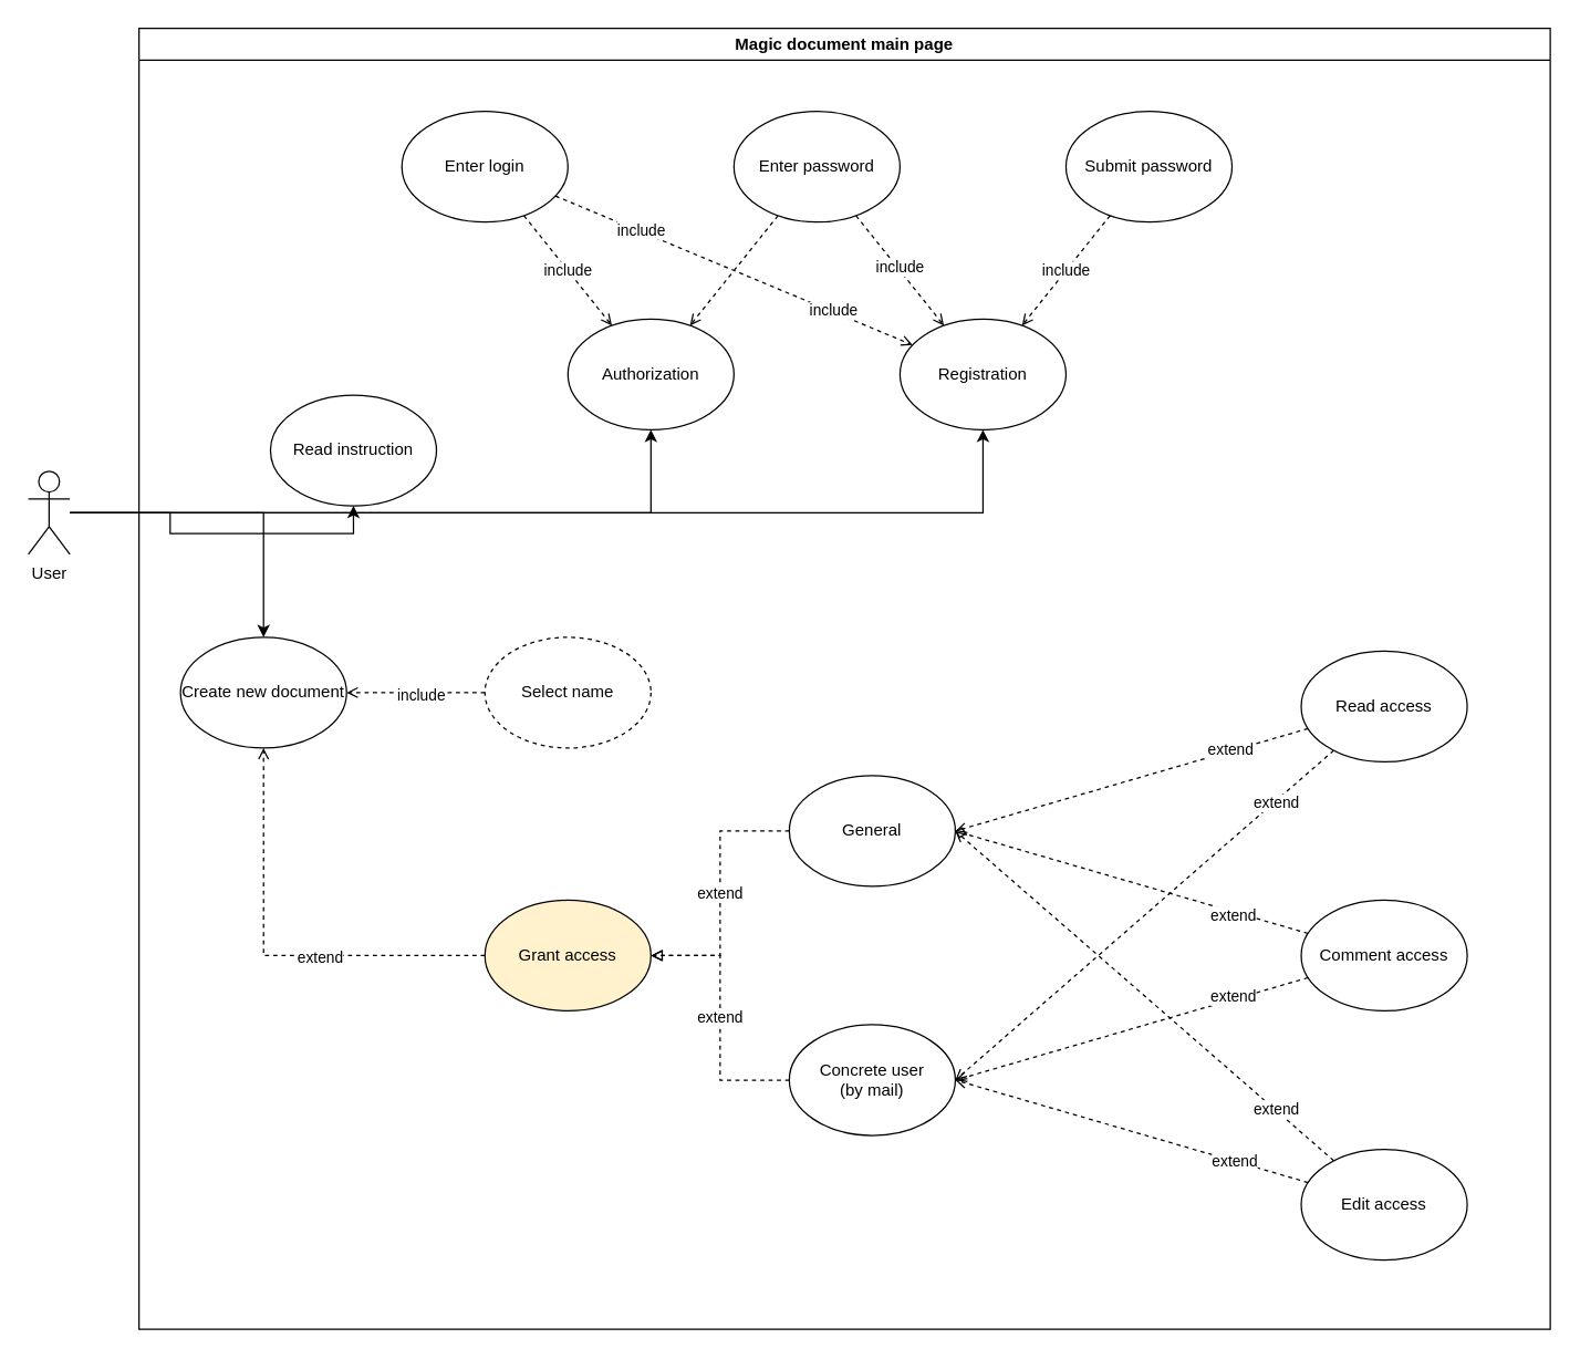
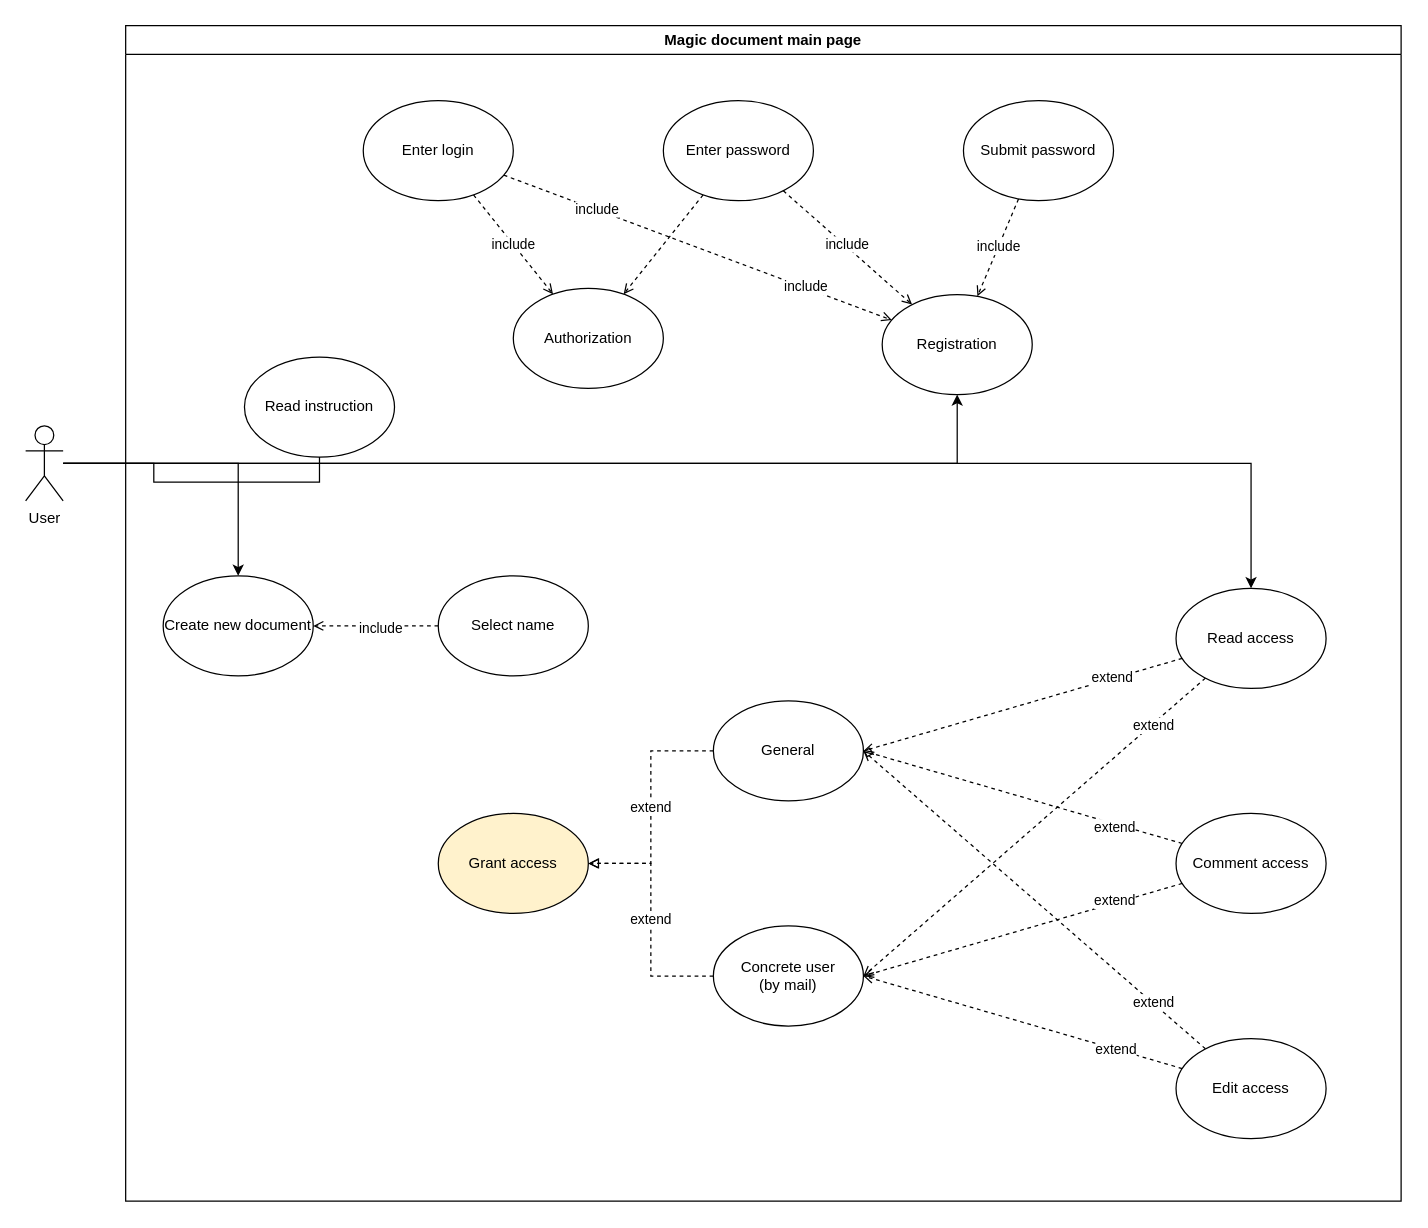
  <mxCell id="0" />
  <mxCell id="1" parent="0" />
  <mxCell id="2" style="edgeStyle=orthogonalEdgeStyle;rounded=0;orthogonalLoop=1;jettySize=auto;html=1;" edge="1" parent="1" source="6" target="8"><mxGeometry relative="1" as="geometry" /></mxCell>
- <mxCell id="3" style="edgeStyle=orthogonalEdgeStyle;rounded=0;orthogonalLoop=1;jettySize=auto;html=1;entryX=0.5;entryY=1;entryDx=0;entryDy=0;" edge="1" parent="1" source="6" target="13"><mxGeometry relative="1" as="geometry" /></mxCell>
+ <mxCell id="3" style="edgeStyle=orthogonalEdgeStyle;rounded=0;orthogonalLoop=1;jettySize=auto;html=1;" edge="1" parent="1" source="6" target="35"><mxGeometry relative="1" as="geometry" /></mxCell>
  <mxCell id="4" style="edgeStyle=orthogonalEdgeStyle;rounded=0;orthogonalLoop=1;jettySize=auto;html=1;entryX=0.5;entryY=1;entryDx=0;entryDy=0;" edge="1" parent="1" source="6" target="12"><mxGeometry relative="1" as="geometry" /></mxCell>
- <mxCell id="5" style="edgeStyle=orthogonalEdgeStyle;rounded=0;orthogonalLoop=1;jettySize=auto;html=1;entryX=0.5;entryY=1;entryDx=0;entryDy=0;" edge="1" parent="1" source="6" target="47"><mxGeometry relative="1" as="geometry" /></mxCell>
+ <mxCell id="5" style="edgeStyle=orthogonalEdgeStyle;rounded=0;orthogonalLoop=1;jettySize=auto;html=1;entryX=0.5;entryY=1;entryDx=0;entryDy=0;endArrow=none;" edge="1" parent="1" source="6" target="47"><mxGeometry relative="1" as="geometry" /></mxCell>
  <mxCell id="6" value="User" style="shape=umlActor;verticalLabelPosition=bottom;verticalAlign=top;html=1;outlineConnect=0;" vertex="1" parent="1"><mxGeometry x="20" y="340" width="30" height="60" as="geometry" /></mxCell>
  <mxCell id="7" value="Magic document main page" style="swimlane;whiteSpace=wrap;html=1;" vertex="1" parent="1"><mxGeometry x="100" y="20" width="1020" height="940" as="geometry" /></mxCell>
  <mxCell id="8" value="Create new document" style="ellipse;whiteSpace=wrap;html=1;" vertex="1" parent="7"><mxGeometry x="30" y="440" width="120" height="80" as="geometry" /></mxCell>
  <mxCell id="9" style="edgeStyle=orthogonalEdgeStyle;rounded=0;orthogonalLoop=1;jettySize=auto;html=1;dashed=1;endArrow=open;endFill=0;entryX=1;entryY=0.5;entryDx=0;entryDy=0;" edge="1" parent="7" source="11" target="8"><mxGeometry relative="1" as="geometry"><mxPoint x="90" y="530" as="targetPoint" /></mxGeometry></mxCell>
  <mxCell id="10" value="include" style="edgeLabel;html=1;align=center;verticalAlign=middle;resizable=0;points=[];" vertex="1" connectable="0" parent="9"><mxGeometry x="-0.063" y="1" relative="1" as="geometry"><mxPoint as="offset" /></mxGeometry></mxCell>
- <mxCell id="11" value="Select name" style="ellipse;whiteSpace=wrap;html=1;dashed=1;" vertex="1" parent="7"><mxGeometry x="250" y="440" width="120" height="80" as="geometry" /></mxCell>
- <mxCell id="12" value="Registration" style="ellipse;whiteSpace=wrap;html=1;" vertex="1" parent="7"><mxGeometry x="550" y="210" width="120" height="80" as="geometry" /></mxCell>
+ <mxCell id="11" value="Select name" style="ellipse;whiteSpace=wrap;html=1;" vertex="1" parent="7"><mxGeometry x="250" y="440" width="120" height="80" as="geometry" /></mxCell>
+ <mxCell id="12" value="Registration" style="ellipse;whiteSpace=wrap;html=1;" vertex="1" parent="7"><mxGeometry x="605" y="215" width="120" height="80" as="geometry" /></mxCell>
  <mxCell id="13" value="Authorization" style="ellipse;whiteSpace=wrap;html=1;" vertex="1" parent="7"><mxGeometry x="310" y="210" width="120" height="80" as="geometry" /></mxCell>
- <mxCell id="14" style="edgeStyle=orthogonalEdgeStyle;rounded=0;orthogonalLoop=1;jettySize=auto;html=1;dashed=1;endArrow=open;endFill=0;entryX=0.5;entryY=1;entryDx=0;entryDy=0;" edge="1" parent="7" source="16" target="8"><mxGeometry relative="1" as="geometry" /></mxCell>
- <mxCell id="15" value="extend" style="edgeLabel;html=1;align=center;verticalAlign=middle;resizable=0;points=[];" vertex="1" connectable="0" parent="14"><mxGeometry x="-0.227" y="1" relative="1" as="geometry"><mxPoint as="offset" /></mxGeometry></mxCell>
  <mxCell id="16" value="Grant access" style="ellipse;whiteSpace=wrap;html=1;fillColor=#fff2cc;" vertex="1" parent="7"><mxGeometry x="250" y="630" width="120" height="80" as="geometry" /></mxCell>
  <mxCell id="17" value="extend" style="edgeStyle=orthogonalEdgeStyle;rounded=0;orthogonalLoop=1;jettySize=auto;html=1;entryX=1;entryY=0.5;entryDx=0;entryDy=0;dashed=1;endArrow=block;endFill=0;" edge="1" parent="7" source="18" target="16"><mxGeometry relative="1" as="geometry" /></mxCell>
  <mxCell id="18" value="General" style="ellipse;whiteSpace=wrap;html=1;" vertex="1" parent="7"><mxGeometry x="470" y="540" width="120" height="80" as="geometry" /></mxCell>
  <mxCell id="19" value="extend" style="edgeStyle=orthogonalEdgeStyle;rounded=0;orthogonalLoop=1;jettySize=auto;html=1;entryX=1;entryY=0.5;entryDx=0;entryDy=0;endArrow=open;endFill=0;dashed=1;" edge="1" parent="7" source="20" target="16"><mxGeometry relative="1" as="geometry" /></mxCell>
  <mxCell id="20" value="Concrete user&lt;br&gt;(by mail)" style="ellipse;whiteSpace=wrap;html=1;" vertex="1" parent="7"><mxGeometry x="470" y="720" width="120" height="80" as="geometry" /></mxCell>
  <mxCell id="21" style="orthogonalLoop=1;jettySize=auto;html=1;entryX=1;entryY=0.5;entryDx=0;entryDy=0;dashed=1;endArrow=diamond;endFill=0;" edge="1" parent="7" source="25" target="18"><mxGeometry relative="1" as="geometry" /></mxCell>
  <mxCell id="22" value="extend" style="edgeLabel;html=1;align=center;verticalAlign=middle;resizable=0;points=[];" vertex="1" connectable="0" parent="21"><mxGeometry x="-0.607" y="2" relative="1" as="geometry"><mxPoint x="-4" y="-1" as="offset" /></mxGeometry></mxCell>
  <mxCell id="23" style="rounded=0;orthogonalLoop=1;jettySize=auto;html=1;entryX=1;entryY=0.5;entryDx=0;entryDy=0;dashed=1;endArrow=open;endFill=0;" edge="1" parent="7" source="25" target="20"><mxGeometry relative="1" as="geometry" /></mxCell>
  <mxCell id="24" value="extend" style="edgeLabel;html=1;align=center;verticalAlign=middle;resizable=0;points=[];" vertex="1" connectable="0" parent="23"><mxGeometry x="-0.657" y="1" relative="1" as="geometry"><mxPoint x="-11" as="offset" /></mxGeometry></mxCell>
  <mxCell id="25" value="Comment access" style="ellipse;whiteSpace=wrap;html=1;" vertex="1" parent="7"><mxGeometry x="840" y="630" width="120" height="80" as="geometry" /></mxCell>
  <mxCell id="26" style="rounded=0;orthogonalLoop=1;jettySize=auto;html=1;entryX=1;entryY=0.5;entryDx=0;entryDy=0;endArrow=open;endFill=0;dashed=1;" edge="1" parent="7" source="30" target="20"><mxGeometry relative="1" as="geometry" /></mxCell>
  <mxCell id="27" value="extend" style="edgeLabel;html=1;align=center;verticalAlign=middle;resizable=0;points=[];" vertex="1" connectable="0" parent="26"><mxGeometry x="-0.577" relative="1" as="geometry"><mxPoint as="offset" /></mxGeometry></mxCell>
  <mxCell id="28" style="rounded=0;orthogonalLoop=1;jettySize=auto;html=1;entryX=1;entryY=0.5;entryDx=0;entryDy=0;dashed=1;endArrow=open;endFill=0;" edge="1" parent="7" source="30" target="18"><mxGeometry relative="1" as="geometry" /></mxCell>
  <mxCell id="29" value="extend" style="edgeLabel;html=1;align=center;verticalAlign=middle;resizable=0;points=[];" vertex="1" connectable="0" parent="28"><mxGeometry x="-0.693" y="-1" relative="1" as="geometry"><mxPoint as="offset" /></mxGeometry></mxCell>
  <mxCell id="30" value="Edit access" style="ellipse;whiteSpace=wrap;html=1;" vertex="1" parent="7"><mxGeometry x="840" y="810" width="120" height="80" as="geometry" /></mxCell>
  <mxCell id="31" style="orthogonalLoop=1;jettySize=auto;html=1;entryX=1;entryY=0.5;entryDx=0;entryDy=0;strokeColor=default;rounded=0;dashed=1;endArrow=open;endFill=0;" edge="1" parent="7" source="35" target="18"><mxGeometry relative="1" as="geometry" /></mxCell>
  <mxCell id="32" value="extend" style="edgeLabel;html=1;align=center;verticalAlign=middle;resizable=0;points=[];" vertex="1" connectable="0" parent="31"><mxGeometry x="-0.563" y="-2" relative="1" as="geometry"><mxPoint as="offset" /></mxGeometry></mxCell>
  <mxCell id="33" style="rounded=0;orthogonalLoop=1;jettySize=auto;html=1;entryX=1;entryY=0.5;entryDx=0;entryDy=0;endArrow=open;endFill=0;dashed=1;" edge="1" parent="7" source="35" target="20"><mxGeometry relative="1" as="geometry" /></mxCell>
  <mxCell id="34" value="extend" style="edgeLabel;html=1;align=center;verticalAlign=middle;resizable=0;points=[];" vertex="1" connectable="0" parent="33"><mxGeometry x="-0.693" y="1" relative="1" as="geometry"><mxPoint as="offset" /></mxGeometry></mxCell>
  <mxCell id="35" value="Read access" style="ellipse;whiteSpace=wrap;html=1;" vertex="1" parent="7"><mxGeometry x="840" y="450" width="120" height="80" as="geometry" /></mxCell>
  <mxCell id="36" value="include" style="rounded=0;orthogonalLoop=1;jettySize=auto;html=1;dashed=1;endArrow=open;endFill=0;" edge="1" parent="7" source="40" target="13"><mxGeometry relative="1" as="geometry" /></mxCell>
  <mxCell id="37" style="rounded=0;orthogonalLoop=1;jettySize=auto;html=1;dashed=1;endArrow=open;endFill=0;" edge="1" parent="7" source="40" target="12"><mxGeometry relative="1" as="geometry" /></mxCell>
  <mxCell id="38" value="include" style="edgeLabel;html=1;align=center;verticalAlign=middle;resizable=0;points=[];" vertex="1" connectable="0" parent="37"><mxGeometry x="0.552" y="1" relative="1" as="geometry"><mxPoint as="offset" /></mxGeometry></mxCell>
  <mxCell id="39" value="include" style="edgeLabel;html=1;align=center;verticalAlign=middle;resizable=0;points=[];" vertex="1" connectable="0" parent="37"><mxGeometry x="-0.525" y="1" relative="1" as="geometry"><mxPoint as="offset" /></mxGeometry></mxCell>
  <mxCell id="40" value="Enter login" style="ellipse;whiteSpace=wrap;html=1;" vertex="1" parent="7"><mxGeometry x="190" y="60" width="120" height="80" as="geometry" /></mxCell>
  <mxCell id="41" style="rounded=0;orthogonalLoop=1;jettySize=auto;html=1;dashed=1;endArrow=open;endFill=0;" edge="1" parent="7" source="44" target="13"><mxGeometry relative="1" as="geometry" /></mxCell>
  <mxCell id="42" style="rounded=0;orthogonalLoop=1;jettySize=auto;html=1;dashed=1;endArrow=open;endFill=0;" edge="1" parent="7" source="44" target="12"><mxGeometry relative="1" as="geometry" /></mxCell>
  <mxCell id="43" value="include" style="edgeLabel;html=1;align=center;verticalAlign=middle;resizable=0;points=[];" vertex="1" connectable="0" parent="42"><mxGeometry x="-0.044" y="1" relative="1" as="geometry"><mxPoint as="offset" /></mxGeometry></mxCell>
  <mxCell id="44" value="Enter password" style="ellipse;whiteSpace=wrap;html=1;" vertex="1" parent="7"><mxGeometry x="430" y="60" width="120" height="80" as="geometry" /></mxCell>
  <mxCell id="45" value="include" style="rounded=0;orthogonalLoop=1;jettySize=auto;html=1;dashed=1;endArrow=open;endFill=0;" edge="1" parent="7" source="46" target="12"><mxGeometry relative="1" as="geometry" /></mxCell>
  <mxCell id="46" value="Submit password" style="ellipse;whiteSpace=wrap;html=1;" vertex="1" parent="7"><mxGeometry x="670" y="60" width="120" height="80" as="geometry" /></mxCell>
  <mxCell id="47" value="Read instruction" style="ellipse;whiteSpace=wrap;html=1;" vertex="1" parent="7"><mxGeometry x="95" y="265" width="120" height="80" as="geometry" /></mxCell>
